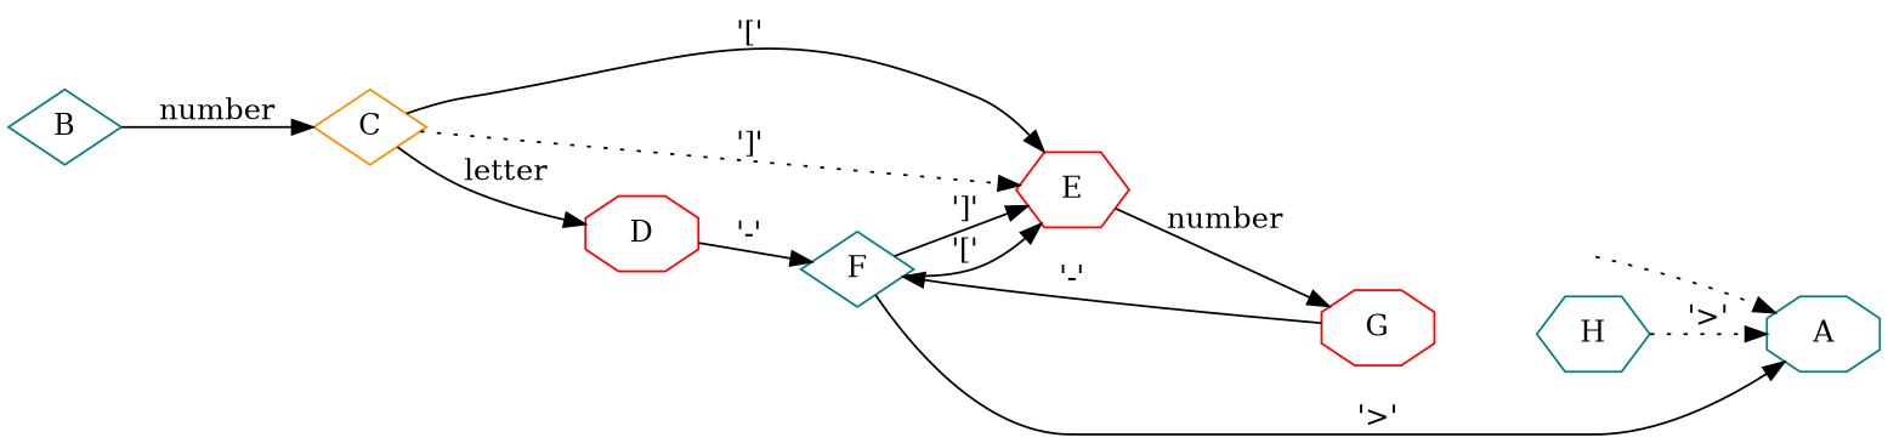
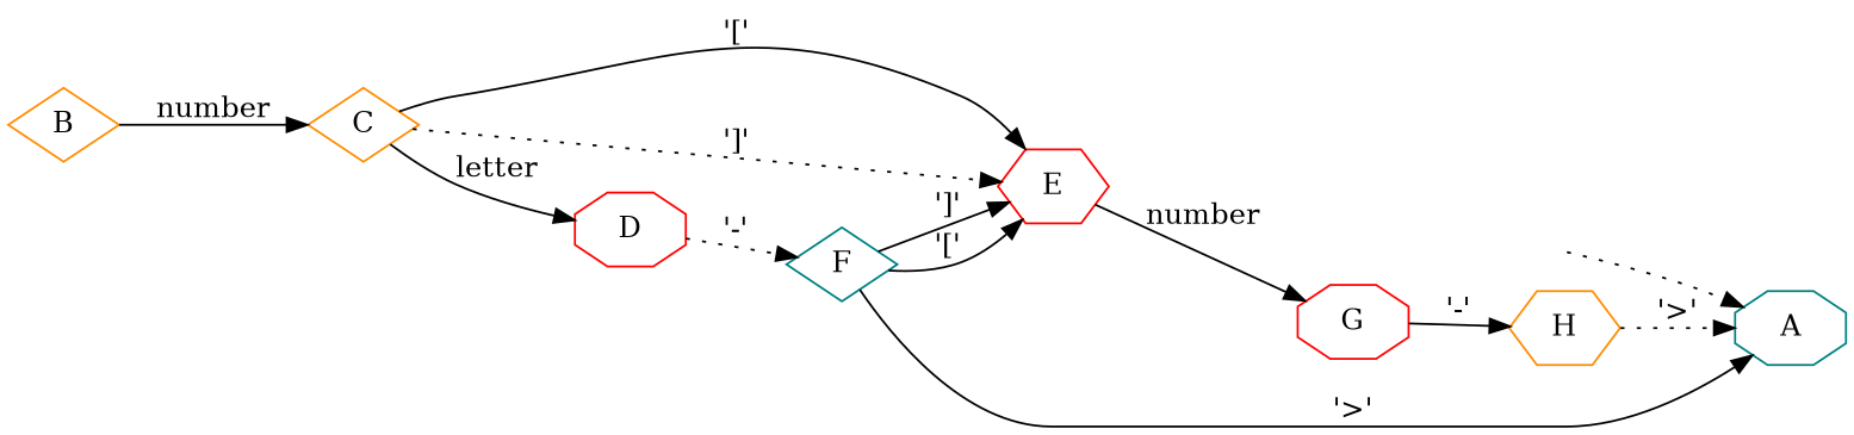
  digraph {
    rankdir=LR
    node [shape=octagon color=teal]
    edge [style=solid]
    Q0 [fixedsize=true height=0 shape=circle style=invisible width=0 color=""]
    A
-   B [shape=diamond]
+   B [color=darkorange shape=diamond]
    C [color=darkorange shape=diamond]
    D [color=red]
    E [color=red shape=hexagon]
    F [shape=diamond]
    G [color=red]
-   H [shape=hexagon]
+   H [color=darkorange shape=hexagon]
    Q0 -> A [style=dotted]
    B -> C [label=number]
    C -> D [label=letter]
    C -> E [label="'['"]
    C -> E [label="']'" style=dotted]
-   D -> F [label="'-'"]
+   D -> F [label="'-'" style=dotted]
    E -> G [label=number]
    F -> A [label="'>'"]
    F -> E [label="'['"]
    F -> E [label="']'"]
-   G -> F [label="'-'"]
+   G -> H [label="'-'"]
    H -> A [label="'>'" style=dotted]
  }
